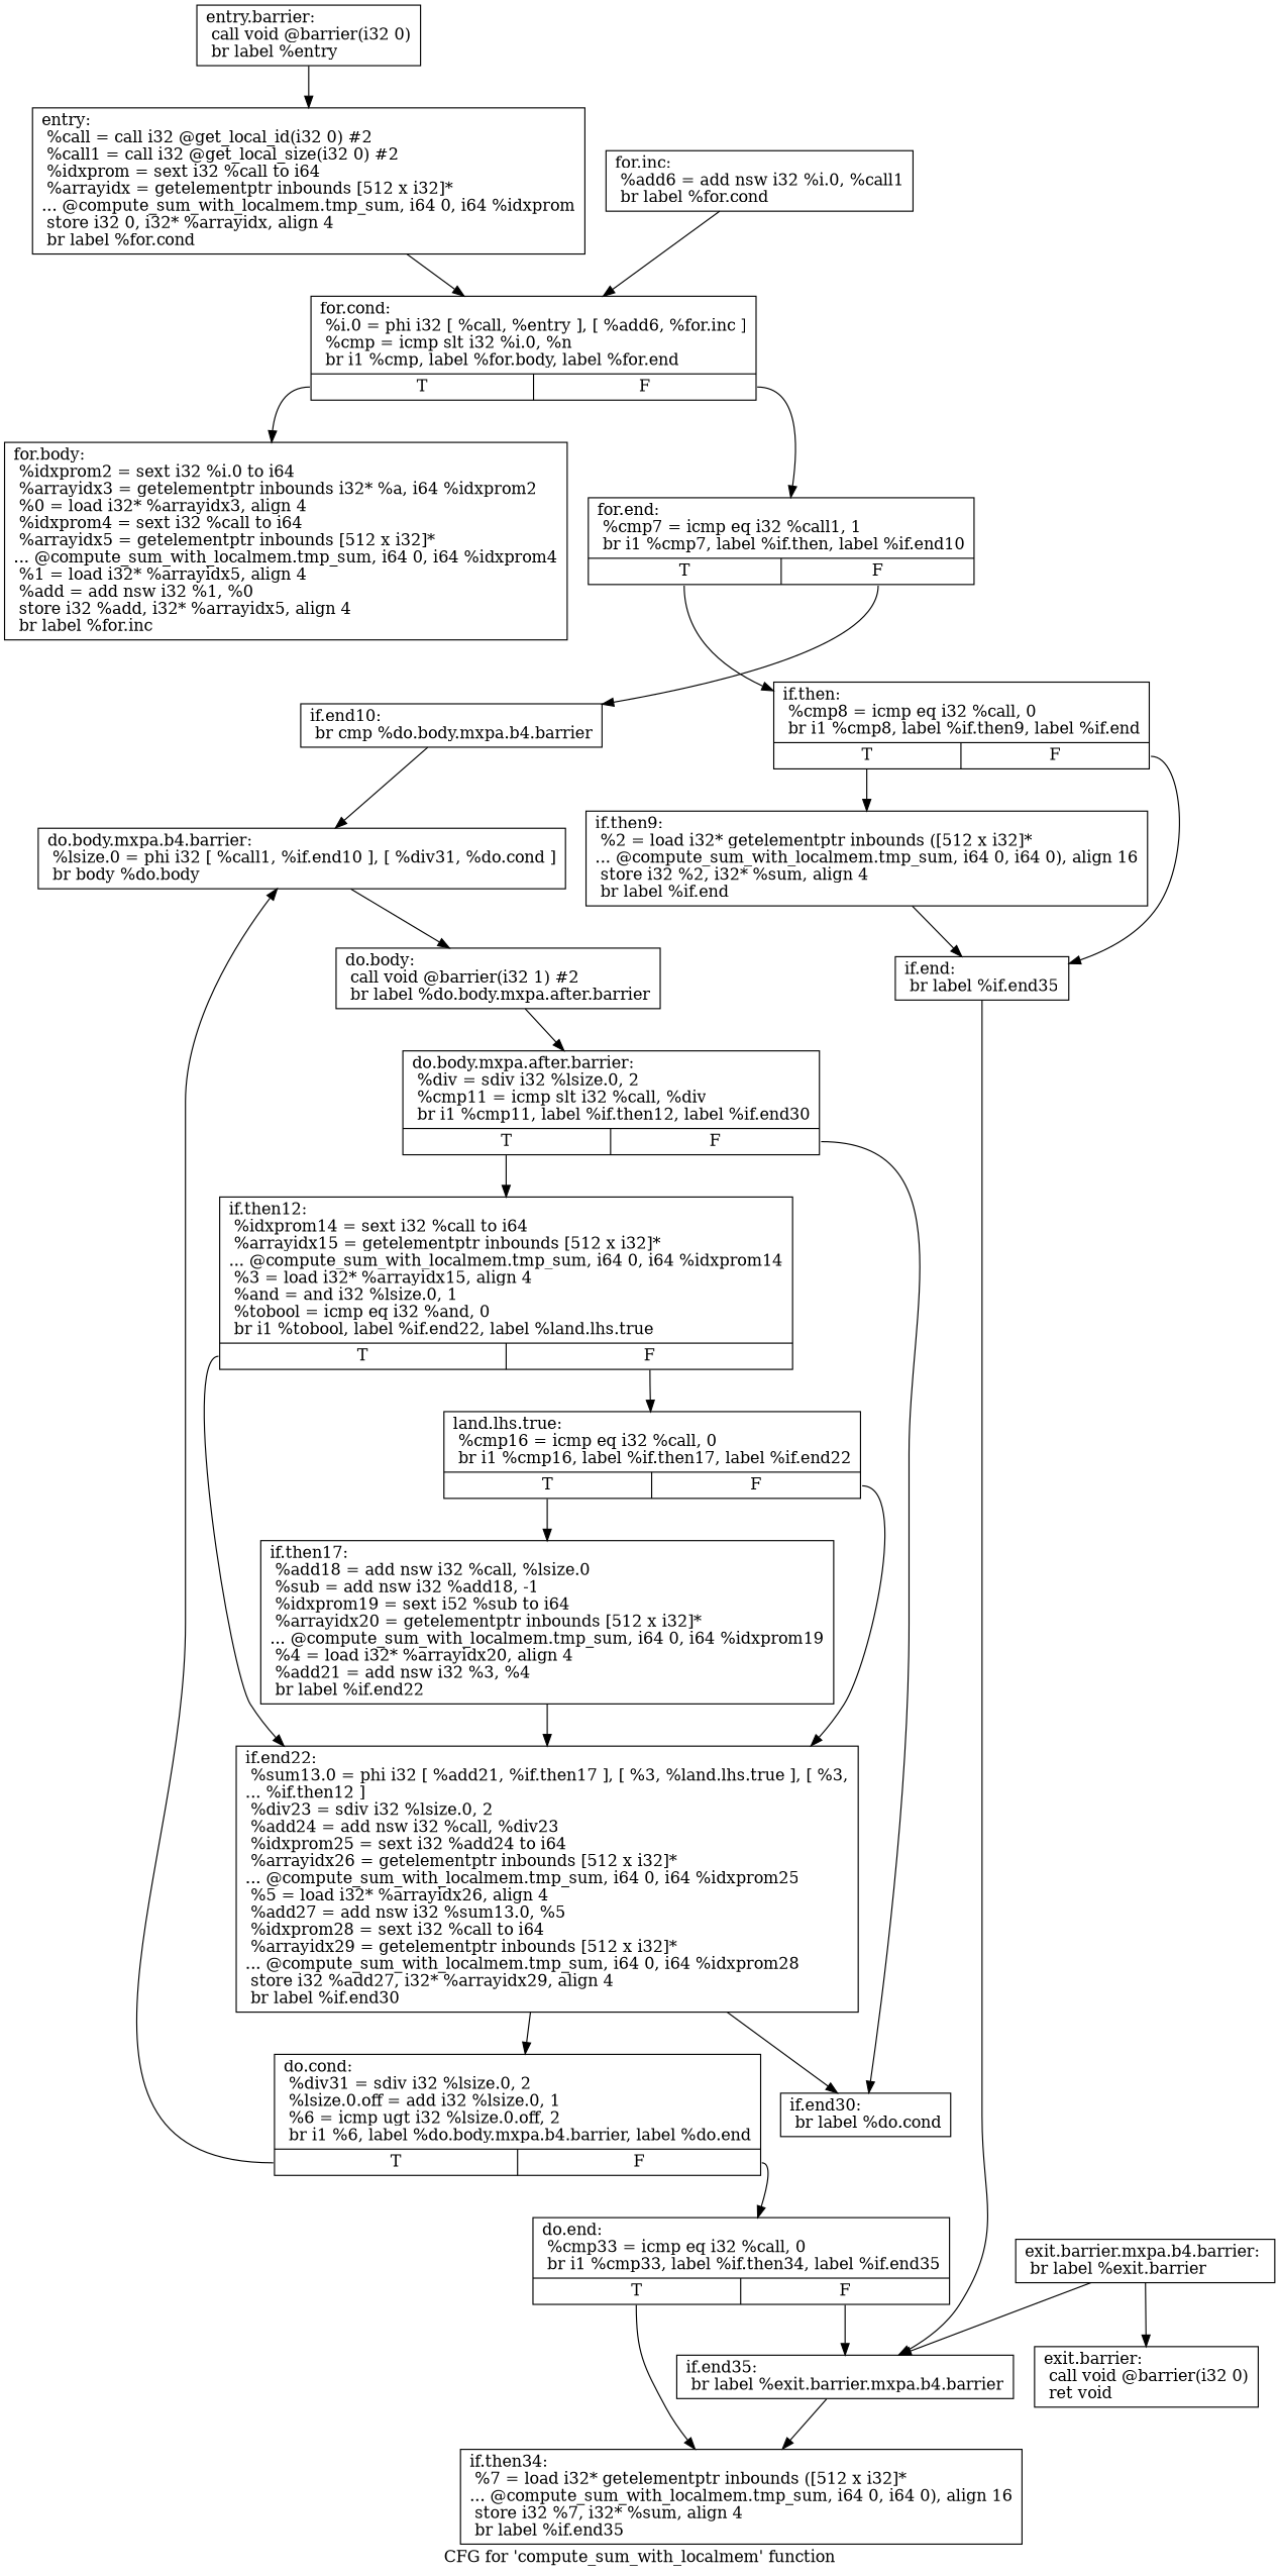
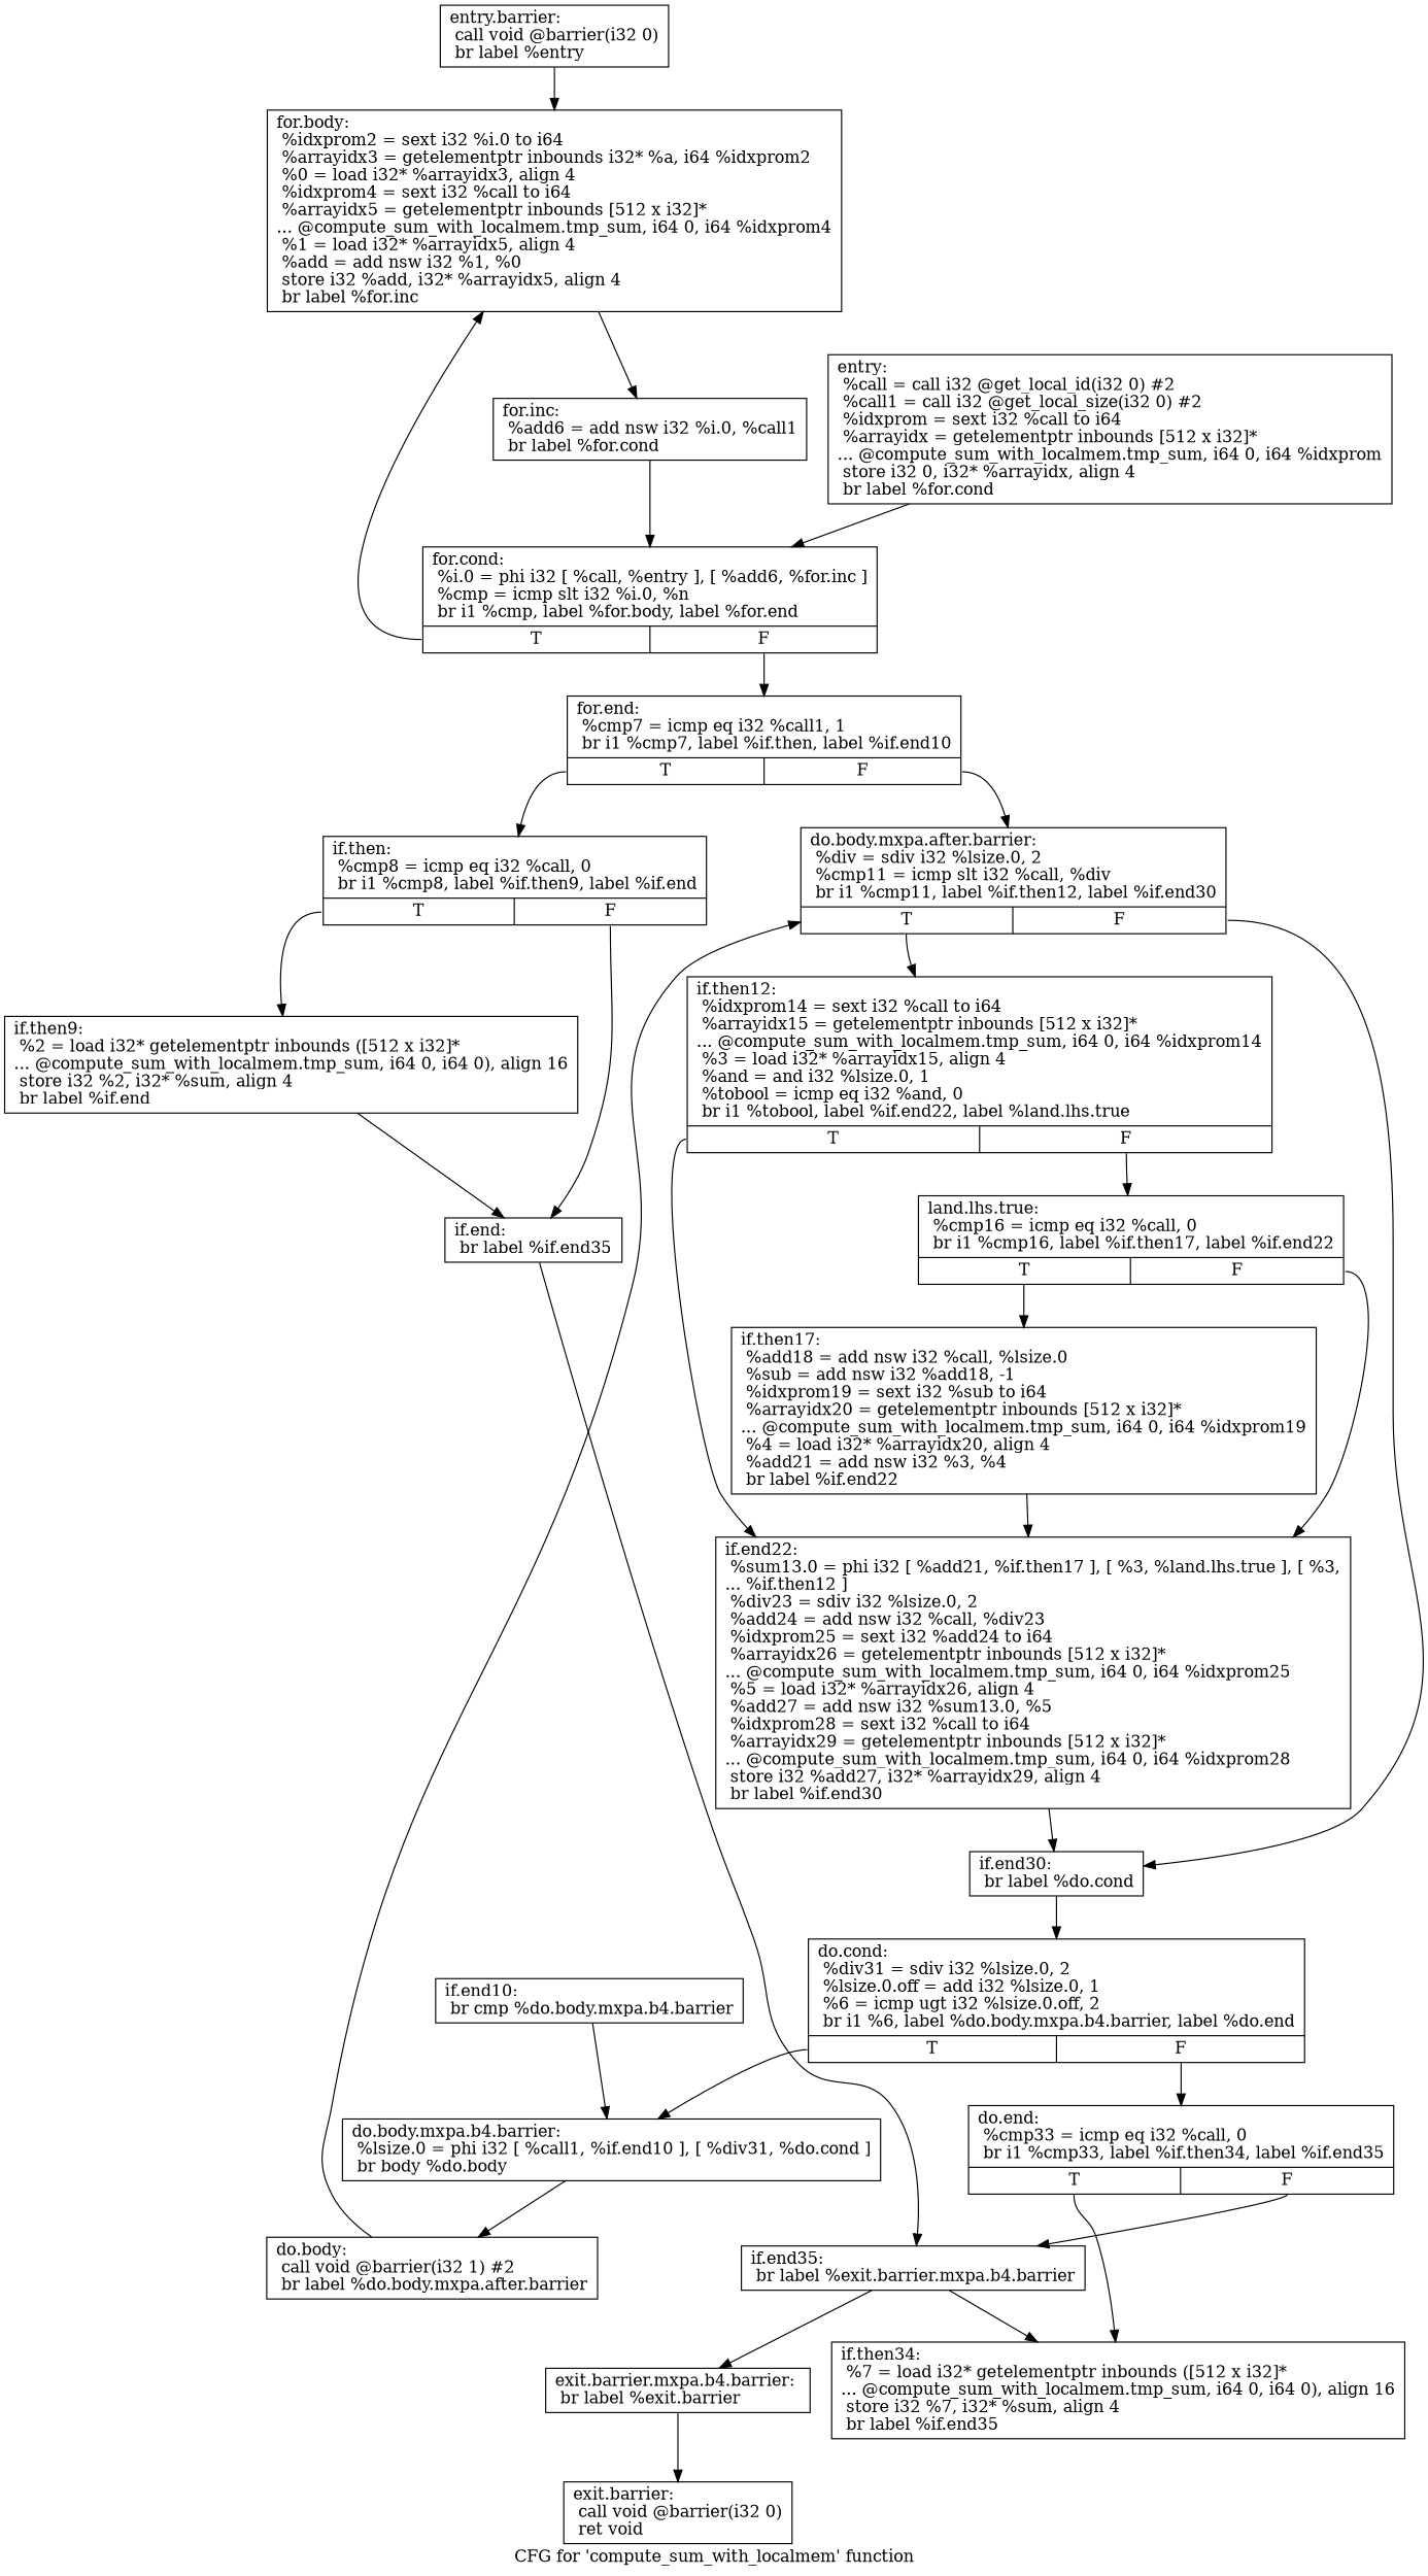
  digraph {
    label="CFG for 'compute_sum_with_localmem' function"
    node [shape=record]
    n1 [label="{entry.barrier:\l  call void @barrier(i32 0)\l  br label %entry\l}"]
    n2 [label="{entry:                                            \l  %call = call i32 @get_local_id(i32 0) #2\l  %call1 = call i32 @get_local_size(i32 0) #2\l  %idxprom = sext i32 %call to i64\l  %arrayidx = getelementptr inbounds [512 x i32]*\l... @compute_sum_with_localmem.tmp_sum, i64 0, i64 %idxprom\l  store i32 0, i32* %arrayidx, align 4\l  br label %for.cond\l}"]
    n3 [label="{for.cond:                                         \l  %i.0 = phi i32 [ %call, %entry ], [ %add6, %for.inc ]\l  %cmp = icmp slt i32 %i.0, %n\l  br i1 %cmp, label %for.body, label %for.end\l|{<s0>T|<s1>F}}"]
    n4 [label="{for.body:                                         \l  %idxprom2 = sext i32 %i.0 to i64\l  %arrayidx3 = getelementptr inbounds i32* %a, i64 %idxprom2\l  %0 = load i32* %arrayidx3, align 4\l  %idxprom4 = sext i32 %call to i64\l  %arrayidx5 = getelementptr inbounds [512 x i32]*\l... @compute_sum_with_localmem.tmp_sum, i64 0, i64 %idxprom4\l  %1 = load i32* %arrayidx5, align 4\l  %add = add nsw i32 %1, %0\l  store i32 %add, i32* %arrayidx5, align 4\l  br label %for.inc\l}"]
    n5 [label="{for.end:                                          \l  %cmp7 = icmp eq i32 %call1, 1\l  br i1 %cmp7, label %if.then, label %if.end10\l|{<s0>T|<s1>F}}"]
    n6 [label="{for.inc:                                          \l  %add6 = add nsw i32 %i.0, %call1\l  br label %for.cond\l}"]
    n7 [label="{if.then:                                          \l  %cmp8 = icmp eq i32 %call, 0\l  br i1 %cmp8, label %if.then9, label %if.end\l|{<s0>T|<s1>F}}"]
    n8 [label="{if.end10:                                         \l  br cmp %do.body.mxpa.b4.barrier\l}"]
    n9 [label="{if.then9:                                         \l  %2 = load i32* getelementptr inbounds ([512 x i32]*\l... @compute_sum_with_localmem.tmp_sum, i64 0, i64 0), align 16\l  store i32 %2, i32* %sum, align 4\l  br label %if.end\l}"]
    n10 [label="{if.end:                                           \l  br label %if.end35\l}"]
    n11 [label="{do.body.mxpa.b4.barrier:                          \l  %lsize.0 = phi i32 [ %call1, %if.end10 ], [ %div31, %do.cond ]\l  br body %do.body\l}"]
    n12 [label="{if.end35:                                         \l  br label %exit.barrier.mxpa.b4.barrier\l}"]
    n13 [label="{do.body:                                          \l  call void @barrier(i32 1) #2\l  br label %do.body.mxpa.after.barrier\l}"]
    n14 [label="{exit.barrier.mxpa.b4.barrier:                     \l  br label %exit.barrier\l}"]
    n15 [label="{if.then34:                                        \l  %7 = load i32* getelementptr inbounds ([512 x i32]*\l... @compute_sum_with_localmem.tmp_sum, i64 0, i64 0), align 16\l  store i32 %7, i32* %sum, align 4\l  br label %if.end35\l}"]
    n16 [label="{exit.barrier:                                     \l  call void @barrier(i32 0)\l  ret void\l}"]
    n17 [label="{do.body.mxpa.after.barrier:                       \l  %div = sdiv i32 %lsize.0, 2\l  %cmp11 = icmp slt i32 %call, %div\l  br i1 %cmp11, label %if.then12, label %if.end30\l|{<s0>T|<s1>F}}"]
    n18 [label="{if.then12:                                        \l  %idxprom14 = sext i32 %call to i64\l  %arrayidx15 = getelementptr inbounds [512 x i32]*\l... @compute_sum_with_localmem.tmp_sum, i64 0, i64 %idxprom14\l  %3 = load i32* %arrayidx15, align 4\l  %and = and i32 %lsize.0, 1\l  %tobool = icmp eq i32 %and, 0\l  br i1 %tobool, label %if.end22, label %land.lhs.true\l|{<s0>T|<s1>F}}"]
    n19 [label="{if.end30:                                         \l  br label %do.cond\l}"]
    n20 [label="{if.end22:                                         \l  %sum13.0 = phi i32 [ %add21, %if.then17 ], [ %3, %land.lhs.true ], [ %3,\l... %if.then12 ]\l  %div23 = sdiv i32 %lsize.0, 2\l  %add24 = add nsw i32 %call, %div23\l  %idxprom25 = sext i32 %add24 to i64\l  %arrayidx26 = getelementptr inbounds [512 x i32]*\l... @compute_sum_with_localmem.tmp_sum, i64 0, i64 %idxprom25\l  %5 = load i32* %arrayidx26, align 4\l  %add27 = add nsw i32 %sum13.0, %5\l  %idxprom28 = sext i32 %call to i64\l  %arrayidx29 = getelementptr inbounds [512 x i32]*\l... @compute_sum_with_localmem.tmp_sum, i64 0, i64 %idxprom28\l  store i32 %add27, i32* %arrayidx29, align 4\l  br label %if.end30\l}"]
    n21 [label="{land.lhs.true:                                    \l  %cmp16 = icmp eq i32 %call, 0\l  br i1 %cmp16, label %if.then17, label %if.end22\l|{<s0>T|<s1>F}}"]
    n22 [label="{do.cond:                                          \l  %div31 = sdiv i32 %lsize.0, 2\l  %lsize.0.off = add i32 %lsize.0, 1\l  %6 = icmp ugt i32 %lsize.0.off, 2\l  br i1 %6, label %do.body.mxpa.b4.barrier, label %do.end\l|{<s0>T|<s1>F}}"]
-   n23 [label="{if.then17:                                        \l  %add18 = add nsw i32 %call, %lsize.0\l  %sub = add nsw i32 %add18, -1\l  %idxprom19 = sext i52 %sub to i64\l  %arrayidx20 = getelementptr inbounds [512 x i32]*\l... @compute_sum_with_localmem.tmp_sum, i64 0, i64 %idxprom19\l  %4 = load i32* %arrayidx20, align 4\l  %add21 = add nsw i32 %3, %4\l  br label %if.end22\l}"]
+   n23 [label="{if.then17:                                        \l  %add18 = add nsw i32 %call, %lsize.0\l  %sub = add nsw i32 %add18, -1\l  %idxprom19 = sext i32 %sub to i64\l  %arrayidx20 = getelementptr inbounds [512 x i32]*\l... @compute_sum_with_localmem.tmp_sum, i64 0, i64 %idxprom19\l  %4 = load i32* %arrayidx20, align 4\l  %add21 = add nsw i32 %3, %4\l  br label %if.end22\l}"]
    n24 [label="{do.end:                                           \l  %cmp33 = icmp eq i32 %call, 0\l  br i1 %cmp33, label %if.then34, label %if.end35\l|{<s0>T|<s1>F}}"]
-   n1 -> n2
+   n1 -> n4
    n2 -> n3
    n3 -> n4 [tailport=s0]
    n3 -> n5 [tailport=s1]
+   n4 -> n6
    n5 -> n7 [tailport=s0]
-   n5 -> n8 [tailport=s1]
+   n5 -> n17 [tailport=s1]
    n6 -> n3
    n7 -> n9 [tailport=s0]
    n7 -> n10 [tailport=s1]
    n8 -> n11
    n9 -> n10
    n10 -> n12
    n11 -> n13
-   n14 -> n12
+   n12 -> n14
    n12 -> n15
    n13 -> n17
    n14 -> n16
    n17 -> n18 [tailport=s0]
    n17 -> n19 [tailport=s1]
    n18 -> n20 [tailport=s0]
    n18 -> n21 [tailport=s1]
-   n20 -> n22
+   n19 -> n22
    n20 -> n19
    n21 -> n20 [tailport=s1]
    n21 -> n23 [tailport=s0]
    n22 -> n11 [tailport=s0]
    n22 -> n24 [tailport=s1]
    n23 -> n20
    n24 -> n12 [tailport=s1]
    n24 -> n15 [tailport=s0]
  }
